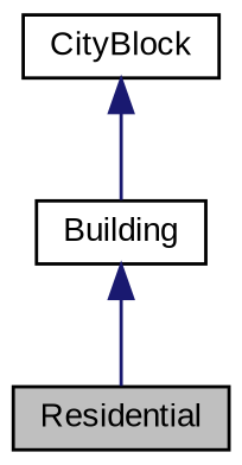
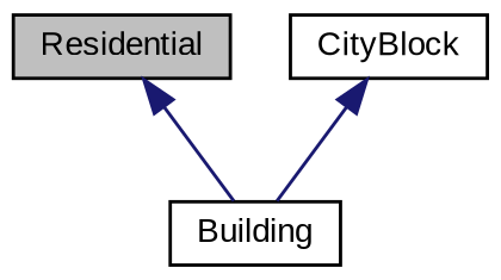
  digraph {
    fontname="Liberation Sans"
    node [color=black fillcolor=white fontname="Liberation Sans" fontsize=10 shape=record style=filled]
    edge [color=midnightblue dir=back fontname="Liberation Sans" fontsize=10 labelfontname=Helvetica labelfontsize=10 style=solid]
    n1 [fillcolor=grey75 fontcolor=black height=0.2 label=Residential width=0.4]
    n2 [height=0.2 label=Building width=0.4]
    n3 [height=0.2 label=CityBlock width=0.4]
-   n2 -> n1
+   n1 -> n2
    n3 -> n2
  }
